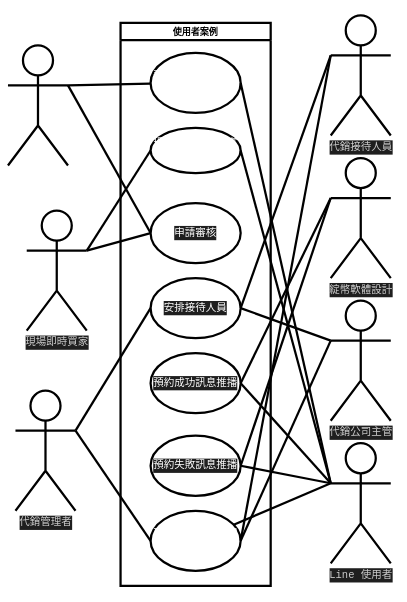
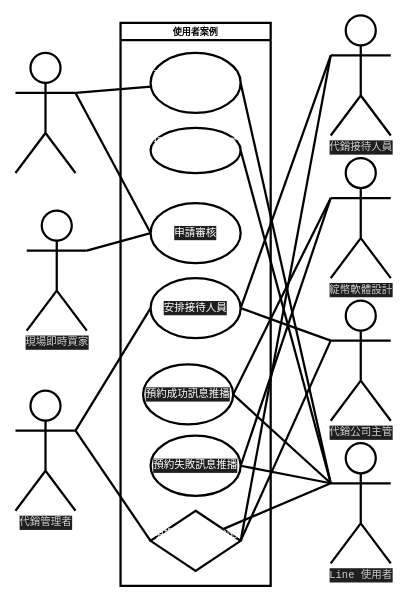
  <mxCell id="0" />
  <mxCell id="1" parent="0" />
  <mxCell id="2" value="使用者案例" style="swimlane;whiteSpace=wrap;html=1;strokeWidth=3;strokeColor=#000000;" parent="1" vertex="1"><mxGeometry x="160" y="30" width="200" height="750" as="geometry" /></mxCell>
  <mxCell id="3" value="&lt;div style=&quot;font-family: Consolas, &amp;quot;Courier New&amp;quot;, monospace; font-size: 14px; line-height: 19px;&quot;&gt;&lt;font color=&quot;#ffffff&quot;&gt;預約型買家填寫申請&lt;/font&gt;&lt;/div&gt;" style="ellipse;whiteSpace=wrap;html=1;strokeWidth=3;strokeColor=#000000;fillColor=none;" parent="2" vertex="1"><mxGeometry x="40" y="40" width="120" height="80" as="geometry" /></mxCell>
  <mxCell id="4" value="&lt;div style=&quot;font-family: Consolas, &amp;quot;Courier New&amp;quot;, monospace; font-size: 14px; line-height: 19px;&quot;&gt;&lt;font style=&quot;&quot; color=&quot;#ffffff&quot;&gt;現場即時買家填寫申請&lt;/font&gt;&lt;/div&gt;" style="ellipse;whiteSpace=wrap;html=1;strokeWidth=3;strokeColor=#000000;fillColor=none;" parent="2" vertex="1"><mxGeometry x="40" y="140" width="120" height="60" as="geometry" /></mxCell>
  <mxCell id="5" value="&lt;div style=&quot;background-color: rgb(31, 31, 31); font-family: Consolas, &amp;quot;Courier New&amp;quot;, monospace; font-size: 14px; line-height: 19px;&quot;&gt;&lt;font color=&quot;#ffffff&quot;&gt;申請審核&lt;/font&gt;&lt;/div&gt;" style="ellipse;whiteSpace=wrap;html=1;strokeWidth=3;strokeColor=#000000;fillColor=none;" parent="2" vertex="1"><mxGeometry x="40" y="240" width="120" height="80" as="geometry" /></mxCell>
  <mxCell id="6" value="&lt;div style=&quot;background-color: rgb(31, 31, 31); font-family: Consolas, &amp;quot;Courier New&amp;quot;, monospace; font-size: 14px; line-height: 19px;&quot;&gt;&lt;div style=&quot;line-height: 19px;&quot;&gt;&lt;font color=&quot;#ffffff&quot;&gt;安排接待人員&lt;/font&gt;&lt;/div&gt;&lt;/div&gt;" style="ellipse;whiteSpace=wrap;html=1;strokeWidth=3;strokeColor=#000000;fillColor=none;" parent="2" vertex="1"><mxGeometry x="40" y="340" width="120" height="80" as="geometry" /></mxCell>
- <mxCell id="7" value="&lt;div style=&quot;background-color: rgb(31, 31, 31); font-family: Consolas, &amp;quot;Courier New&amp;quot;, monospace; font-size: 14px; line-height: 19px;&quot;&gt;&lt;font color=&quot;#ffffff&quot;&gt;預約成功訊息推播&lt;/font&gt;&lt;/div&gt;" style="ellipse;whiteSpace=wrap;html=1;strokeWidth=3;strokeColor=#000000;gradientColor=none;fillColor=none;" parent="2" vertex="1"><mxGeometry x="40" y="440" width="120" height="80" as="geometry" /></mxCell>
+ <mxCell id="7" value="&lt;div style=&quot;background-color: rgb(31, 31, 31); font-family: Consolas, &amp;quot;Courier New&amp;quot;, monospace; font-size: 14px; line-height: 19px;&quot;&gt;&lt;font color=&quot;#ffffff&quot;&gt;預約成功訊息推播&lt;/font&gt;&lt;/div&gt;" style="ellipse;whiteSpace=wrap;html=1;strokeWidth=3;strokeColor=#000000;gradientColor=none;fillColor=none;" parent="2" vertex="1"><mxGeometry x="30" y="455" width="120" height="80" as="geometry" /></mxCell>
  <mxCell id="8" value="&lt;div style=&quot;background-color: rgb(31, 31, 31); font-family: Consolas, &amp;quot;Courier New&amp;quot;, monospace; font-size: 14px; line-height: 19px;&quot;&gt;&lt;font color=&quot;#ffffff&quot;&gt;預約失敗訊息推播&lt;/font&gt;&lt;/div&gt;" style="ellipse;whiteSpace=wrap;html=1;strokeWidth=3;strokeColor=#000000;fillColor=none;" parent="2" vertex="1"><mxGeometry x="40" y="550" width="120" height="80" as="geometry" /></mxCell>
- <mxCell id="9" value="&lt;div style=&quot;font-family: Consolas, &amp;quot;Courier New&amp;quot;, monospace; font-size: 14px; line-height: 19px;&quot;&gt;&lt;font style=&quot;&quot; color=&quot;#ffffff&quot;&gt;現場即時買家分配接待人員&lt;/font&gt;&lt;/div&gt;" style="ellipse;whiteSpace=wrap;html=1;strokeWidth=3;strokeColor=#000000;fillColor=none;" parent="2" vertex="1"><mxGeometry x="40" y="650" width="120" height="80" as="geometry" /></mxCell>
+ <mxCell id="9" value="&lt;div style=&quot;font-family: Consolas, &amp;quot;Courier New&amp;quot;, monospace; font-size: 14px; line-height: 19px;&quot;&gt;&lt;font style=&quot;&quot; color=&quot;#ffffff&quot;&gt;現場即時買家分配接待人員&lt;/font&gt;&lt;/div&gt;" style="rhombus;whiteSpace=wrap;html=1;strokeWidth=3;strokeColor=#000000;fillColor=none;" parent="2" vertex="1"><mxGeometry x="40" y="650" width="120" height="80" as="geometry" /></mxCell>
  <mxCell id="10" style="edgeStyle=none;html=1;exitX=1;exitY=0.333;exitDx=0;exitDy=0;exitPerimeter=0;endArrow=none;endFill=0;strokeWidth=3;strokeColor=#000000;" parent="1" source="12" target="3" edge="1"><mxGeometry relative="1" as="geometry" /></mxCell>
  <mxCell id="11" style="edgeStyle=none;html=1;exitX=1;exitY=0.333;exitDx=0;exitDy=0;exitPerimeter=0;entryX=0;entryY=0.5;entryDx=0;entryDy=0;endArrow=none;endFill=0;strokeWidth=3;strokeColor=#000000;" parent="1" source="12" target="5" edge="1"><mxGeometry relative="1" as="geometry" /></mxCell>
- <mxCell id="12" value="&lt;div style=&quot;font-family: Consolas, &amp;quot;Courier New&amp;quot;, monospace; font-size: 14px; line-height: 19px;&quot;&gt;&lt;font color=&quot;#ffffff&quot;&gt;預約型買家&lt;/font&gt;&lt;/div&gt;" style="shape=umlActor;verticalLabelPosition=bottom;verticalAlign=top;html=1;outlineConnect=0;strokeWidth=3;strokeColor=#000000;fillColor=none;" parent="1" vertex="1"><mxGeometry x="10" y="60" width="80" height="160" as="geometry" /></mxCell>
- <mxCell id="13" style="edgeStyle=none;html=1;exitX=1;exitY=0.333;exitDx=0;exitDy=0;exitPerimeter=0;entryX=0;entryY=0.5;entryDx=0;entryDy=0;endArrow=none;endFill=0;strokeWidth=3;strokeColor=#000000;" parent="1" source="15" target="4" edge="1"><mxGeometry relative="1" as="geometry" /></mxCell>
+ <mxCell id="12" value="&lt;div style=&quot;font-family: Consolas, &amp;quot;Courier New&amp;quot;, monospace; font-size: 14px; line-height: 19px;&quot;&gt;&lt;font color=&quot;#ffffff&quot;&gt;預約型買家&lt;/font&gt;&lt;/div&gt;" style="shape=umlActor;verticalLabelPosition=bottom;verticalAlign=top;html=1;outlineConnect=0;strokeWidth=3;strokeColor=#000000;fillColor=none;" parent="1" vertex="1"><mxGeometry x="20" y="70" width="80" height="160" as="geometry" /></mxCell>
  <mxCell id="14" style="edgeStyle=none;html=1;exitX=1;exitY=0.333;exitDx=0;exitDy=0;exitPerimeter=0;endArrow=none;endFill=0;strokeWidth=3;strokeColor=#000000;" parent="1" source="15" edge="1"><mxGeometry relative="1" as="geometry"><mxPoint x="200" y="310" as="targetPoint" /></mxGeometry></mxCell>
  <mxCell id="15" value="&lt;div style=&quot;color: rgb(204, 204, 204); background-color: rgb(31, 31, 31); font-family: Consolas, &amp;quot;Courier New&amp;quot;, monospace; font-size: 14px; line-height: 19px;&quot;&gt;現場即時買家&lt;/div&gt;" style="shape=umlActor;verticalLabelPosition=bottom;verticalAlign=top;html=1;outlineConnect=0;strokeWidth=3;strokeColor=#000000;fillColor=none;" parent="1" vertex="1"><mxGeometry x="35" y="280" width="80" height="160" as="geometry" /></mxCell>
  <mxCell id="16" style="edgeStyle=none;html=1;exitX=1;exitY=0.333;exitDx=0;exitDy=0;exitPerimeter=0;entryX=0;entryY=0.5;entryDx=0;entryDy=0;endArrow=none;endFill=0;strokeWidth=3;strokeColor=#000000;" parent="1" source="18" target="6" edge="1"><mxGeometry relative="1" as="geometry" /></mxCell>
  <mxCell id="17" style="edgeStyle=none;html=1;exitX=1;exitY=0.333;exitDx=0;exitDy=0;exitPerimeter=0;entryX=0;entryY=0.5;entryDx=0;entryDy=0;endArrow=none;endFill=0;strokeWidth=3;strokeColor=#000000;" parent="1" source="18" target="9" edge="1"><mxGeometry relative="1" as="geometry" /></mxCell>
  <mxCell id="18" value="&lt;div style=&quot;color: rgb(204, 204, 204); background-color: rgb(31, 31, 31); font-family: Consolas, &amp;quot;Courier New&amp;quot;, monospace; font-size: 14px; line-height: 19px;&quot;&gt;代銷管理者&lt;/div&gt;" style="shape=umlActor;verticalLabelPosition=bottom;verticalAlign=top;html=1;outlineConnect=0;strokeWidth=3;strokeColor=#000000;fillColor=none;" parent="1" vertex="1"><mxGeometry x="20" y="520" width="80" height="160" as="geometry" /></mxCell>
  <mxCell id="19" style="edgeStyle=none;html=1;exitX=0;exitY=0.333;exitDx=0;exitDy=0;exitPerimeter=0;entryX=1;entryY=0.5;entryDx=0;entryDy=0;endArrow=none;endFill=0;strokeWidth=3;strokeColor=#000000;" parent="1" source="21" target="7" edge="1"><mxGeometry relative="1" as="geometry" /></mxCell>
  <mxCell id="20" style="edgeStyle=none;html=1;exitX=0;exitY=0.333;exitDx=0;exitDy=0;exitPerimeter=0;entryX=1;entryY=0.5;entryDx=0;entryDy=0;endArrow=none;endFill=0;strokeWidth=3;strokeColor=#000000;" parent="1" source="21" target="8" edge="1"><mxGeometry relative="1" as="geometry" /></mxCell>
  <mxCell id="21" value="&lt;div style=&quot;color: rgb(204, 204, 204); background-color: rgb(31, 31, 31); font-family: Consolas, &amp;quot;Courier New&amp;quot;, monospace; font-size: 14px; line-height: 19px;&quot;&gt;綻幣軟體設計&lt;/div&gt;" style="shape=umlActor;verticalLabelPosition=bottom;verticalAlign=top;html=1;outlineConnect=0;strokeWidth=3;strokeColor=#000000;fillColor=none;" parent="1" vertex="1"><mxGeometry x="440" y="210" width="80" height="160" as="geometry" /></mxCell>
  <mxCell id="22" style="edgeStyle=none;html=1;exitX=0;exitY=0.333;exitDx=0;exitDy=0;exitPerimeter=0;entryX=1;entryY=0.5;entryDx=0;entryDy=0;endArrow=none;endFill=0;strokeWidth=3;strokeColor=#000000;" parent="1" source="24" target="6" edge="1"><mxGeometry relative="1" as="geometry" /></mxCell>
  <mxCell id="23" style="edgeStyle=none;html=1;exitX=0;exitY=0.333;exitDx=0;exitDy=0;exitPerimeter=0;endArrow=none;endFill=0;entryX=1;entryY=0.5;entryDx=0;entryDy=0;strokeWidth=3;strokeColor=#000000;" parent="1" source="24" target="9" edge="1"><mxGeometry relative="1" as="geometry"><mxPoint x="370" y="1110" as="targetPoint" /></mxGeometry></mxCell>
  <mxCell id="24" value="&lt;div style=&quot;color: rgb(204, 204, 204); background-color: rgb(31, 31, 31); font-family: Consolas, &amp;quot;Courier New&amp;quot;, monospace; font-size: 14px; line-height: 19px;&quot;&gt;代銷接待人員&lt;/div&gt;" style="shape=umlActor;verticalLabelPosition=bottom;verticalAlign=top;html=1;outlineConnect=0;strokeWidth=3;strokeColor=#000000;fillColor=none;" parent="1" vertex="1"><mxGeometry x="440" y="20" width="80" height="160" as="geometry" /></mxCell>
  <mxCell id="25" style="edgeStyle=none;html=1;exitX=0;exitY=0.333;exitDx=0;exitDy=0;exitPerimeter=0;endArrow=none;endFill=0;strokeWidth=3;strokeColor=#000000;" parent="1" source="27" edge="1"><mxGeometry relative="1" as="geometry"><mxPoint x="320" y="410" as="targetPoint" /></mxGeometry></mxCell>
  <mxCell id="26" style="edgeStyle=none;html=1;exitX=0;exitY=0.333;exitDx=0;exitDy=0;exitPerimeter=0;entryX=1;entryY=0.5;entryDx=0;entryDy=0;endArrow=none;endFill=0;strokeWidth=3;strokeColor=#000000;" parent="1" source="27" target="9" edge="1"><mxGeometry relative="1" as="geometry" /></mxCell>
  <mxCell id="27" value="&lt;div style=&quot;color: rgb(204, 204, 204); background-color: rgb(31, 31, 31); font-family: Consolas, &amp;quot;Courier New&amp;quot;, monospace; font-size: 14px; line-height: 19px;&quot;&gt;代銷公司主管&lt;/div&gt;" style="shape=umlActor;verticalLabelPosition=bottom;verticalAlign=top;html=1;outlineConnect=0;strokeWidth=3;strokeColor=#000000;fillColor=none;" parent="1" vertex="1"><mxGeometry x="440" y="400" width="80" height="160" as="geometry" /></mxCell>
  <mxCell id="28" style="edgeStyle=none;html=1;exitX=0;exitY=0.333;exitDx=0;exitDy=0;exitPerimeter=0;entryX=1;entryY=0.5;entryDx=0;entryDy=0;endArrow=none;endFill=0;strokeWidth=3;strokeColor=#000000;" parent="1" source="33" target="3" edge="1"><mxGeometry relative="1" as="geometry" /></mxCell>
  <mxCell id="29" style="edgeStyle=none;html=1;exitX=0;exitY=0.333;exitDx=0;exitDy=0;exitPerimeter=0;entryX=1;entryY=0.5;entryDx=0;entryDy=0;endArrow=none;endFill=0;strokeWidth=3;strokeColor=#000000;" parent="1" source="33" target="4" edge="1"><mxGeometry relative="1" as="geometry" /></mxCell>
  <mxCell id="30" style="edgeStyle=none;html=1;exitX=0;exitY=0.333;exitDx=0;exitDy=0;exitPerimeter=0;entryX=1;entryY=0.5;entryDx=0;entryDy=0;endArrow=none;endFill=0;strokeWidth=3;strokeColor=#000000;" parent="1" source="33" target="7" edge="1"><mxGeometry relative="1" as="geometry" /></mxCell>
  <mxCell id="31" style="edgeStyle=none;html=1;exitX=0;exitY=0.333;exitDx=0;exitDy=0;exitPerimeter=0;entryX=1;entryY=0.5;entryDx=0;entryDy=0;endArrow=none;endFill=0;strokeWidth=3;strokeColor=#000000;" parent="1" source="33" target="8" edge="1"><mxGeometry relative="1" as="geometry" /></mxCell>
  <mxCell id="32" style="edgeStyle=none;html=1;exitX=0;exitY=0.333;exitDx=0;exitDy=0;exitPerimeter=0;endArrow=none;endFill=0;strokeWidth=3;strokeColor=#000000;" parent="1" source="33" target="9" edge="1"><mxGeometry relative="1" as="geometry" /></mxCell>
  <mxCell id="33" value="&lt;div style=&quot;color: rgb(204, 204, 204); background-color: rgb(31, 31, 31); font-family: Consolas, &amp;quot;Courier New&amp;quot;, monospace; font-size: 14px; line-height: 19px;&quot;&gt;Line 使用者&lt;/div&gt;" style="shape=umlActor;verticalLabelPosition=bottom;verticalAlign=top;html=1;outlineConnect=0;strokeWidth=3;strokeColor=#000000;fillColor=none;" parent="1" vertex="1"><mxGeometry x="440" y="590" width="80" height="160" as="geometry" /></mxCell>
